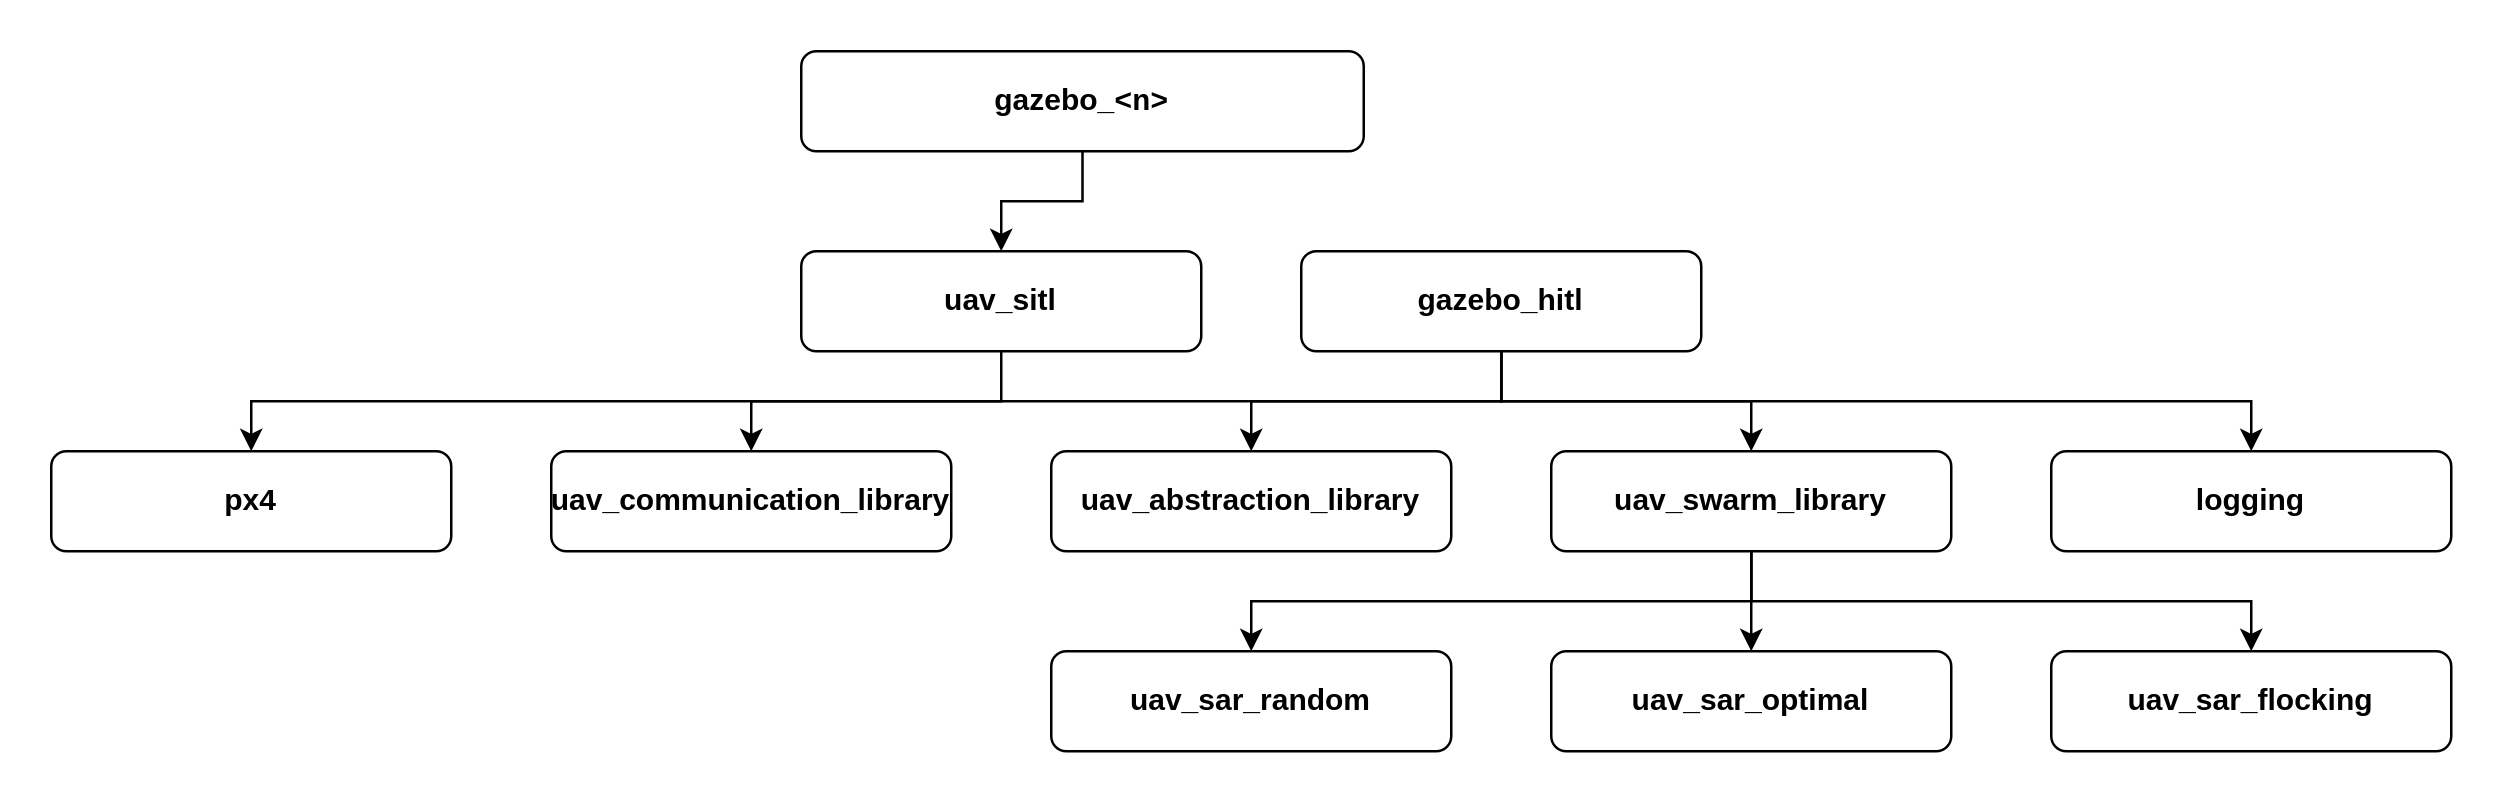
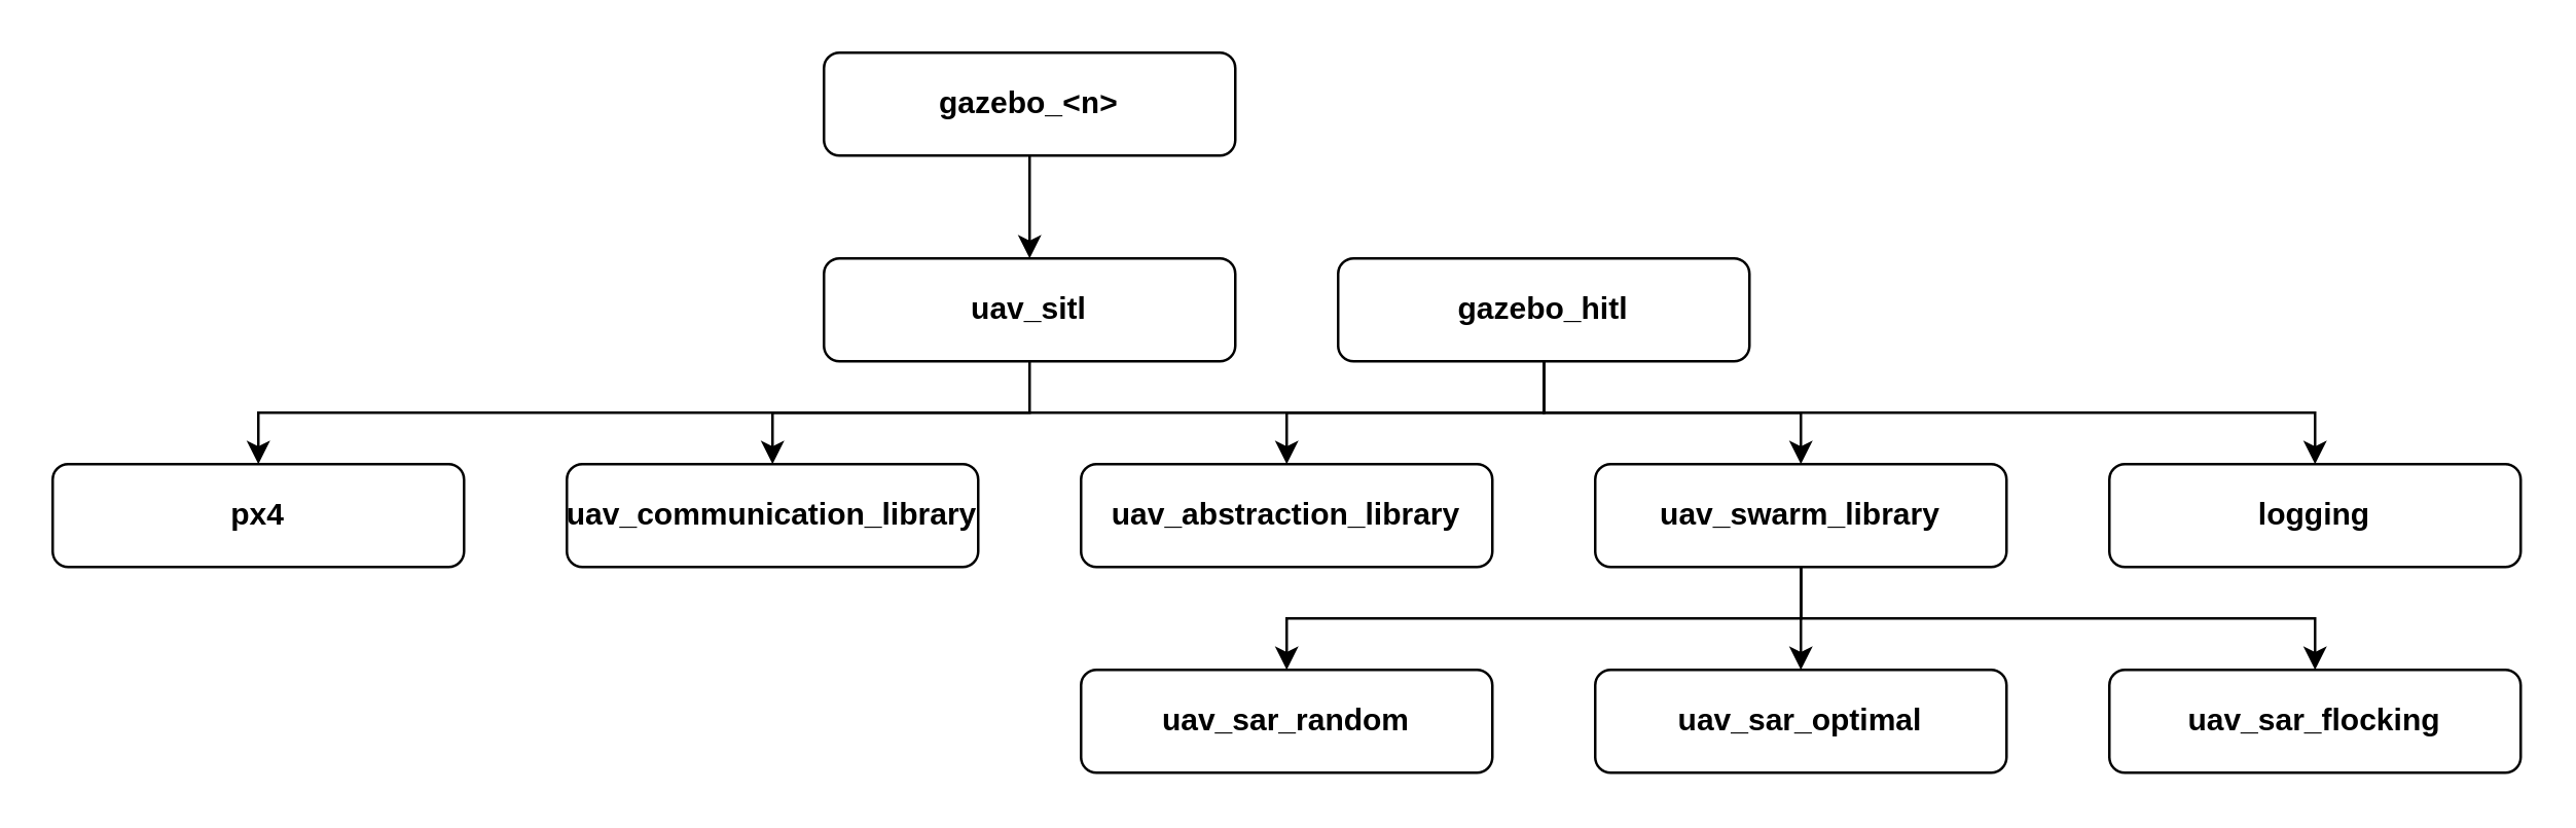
  <mxCell id="0" />
  <mxCell id="1" parent="0" />
  <mxCell id="2" value="" style="edgeStyle=orthogonalEdgeStyle;rounded=0;orthogonalLoop=1;jettySize=auto;html=1;fontStyle=1;fontSize=12;" edge="1" parent="1" source="3" target="5"><mxGeometry relative="1" as="geometry" /></mxCell>
- <mxCell id="3" value="&lt;div style=&quot;font-size: 12px;&quot;&gt;gazebo_&lt;font style=&quot;font-size: 12px;&quot; face=&quot;Courier New&quot;&gt;&amp;lt;n&amp;gt;&lt;/font&gt;&lt;br style=&quot;font-size: 12px;&quot;&gt;&lt;/div&gt;" style="rounded=1;whiteSpace=wrap;html=1;fontStyle=1;fontSize=12;" vertex="1" parent="1"><mxGeometry x="320" y="20" width="225" height="40" as="geometry" /></mxCell>
+ <mxCell id="3" value="&lt;div style=&quot;font-size: 12px;&quot;&gt;gazebo_&lt;font style=&quot;font-size: 12px;&quot; face=&quot;Courier New&quot;&gt;&amp;lt;n&amp;gt;&lt;/font&gt;&lt;br style=&quot;font-size: 12px;&quot;&gt;&lt;/div&gt;" style="rounded=1;whiteSpace=wrap;html=1;fontStyle=1;fontSize=12;" vertex="1" parent="1"><mxGeometry x="320" y="20" width="160" height="40" as="geometry" /></mxCell>
  <mxCell id="4" style="edgeStyle=orthogonalEdgeStyle;rounded=0;orthogonalLoop=1;jettySize=auto;html=1;exitX=0.5;exitY=1;exitDx=0;exitDy=0;entryX=0.5;entryY=0;entryDx=0;entryDy=0;fontStyle=1;fontSize=12;" edge="1" parent="1" source="5" target="6"><mxGeometry relative="1" as="geometry" /></mxCell>
  <mxCell id="5" value="uav_sitl" style="rounded=1;whiteSpace=wrap;html=1;fontStyle=1;fontSize=12;" vertex="1" parent="1"><mxGeometry x="320" y="100" width="160" height="40" as="geometry" /></mxCell>
  <mxCell id="6" value="px4" style="rounded=1;whiteSpace=wrap;html=1;fontStyle=1;fontSize=12;" vertex="1" parent="1"><mxGeometry x="20" y="180" width="160" height="40" as="geometry" /></mxCell>
  <mxCell id="7" value="uav_communication_library" style="rounded=1;whiteSpace=wrap;html=1;fontStyle=1;fontSize=12;" vertex="1" parent="1"><mxGeometry x="220" y="180" width="160" height="40" as="geometry" /></mxCell>
  <mxCell id="8" value="uav_abstraction_library" style="rounded=1;whiteSpace=wrap;html=1;fontStyle=1;fontSize=12;" vertex="1" parent="1"><mxGeometry x="420" y="180" width="160" height="40" as="geometry" /></mxCell>
  <mxCell id="9" value="" style="edgeStyle=orthogonalEdgeStyle;rounded=0;orthogonalLoop=1;jettySize=auto;html=1;fontStyle=1;fontSize=12;" edge="1" parent="1" source="12" target="13"><mxGeometry relative="1" as="geometry" /></mxCell>
  <mxCell id="10" style="edgeStyle=orthogonalEdgeStyle;rounded=0;orthogonalLoop=1;jettySize=auto;html=1;exitX=0.5;exitY=1;exitDx=0;exitDy=0;entryX=0.5;entryY=0;entryDx=0;entryDy=0;fontStyle=1;fontSize=12;" edge="1" parent="1" source="12" target="15"><mxGeometry relative="1" as="geometry" /></mxCell>
  <mxCell id="11" style="edgeStyle=orthogonalEdgeStyle;rounded=0;orthogonalLoop=1;jettySize=auto;html=1;exitX=0.5;exitY=1;exitDx=0;exitDy=0;entryX=0.5;entryY=0;entryDx=0;entryDy=0;fontStyle=1;fontSize=12;" edge="1" parent="1" source="12" target="14"><mxGeometry relative="1" as="geometry" /></mxCell>
  <mxCell id="12" value="uav_swarm_library" style="rounded=1;whiteSpace=wrap;html=1;fontStyle=1;fontSize=12;" vertex="1" parent="1"><mxGeometry x="620" y="180" width="160" height="40" as="geometry" /></mxCell>
  <mxCell id="13" value="uav_sar_optimal" style="rounded=1;whiteSpace=wrap;html=1;fontStyle=1;fontSize=12;" vertex="1" parent="1"><mxGeometry x="620" y="260" width="160" height="40" as="geometry" /></mxCell>
  <mxCell id="14" value="uav_sar_flocking" style="rounded=1;whiteSpace=wrap;html=1;fontStyle=1;fontSize=12;" vertex="1" parent="1"><mxGeometry x="820" y="260" width="160" height="40" as="geometry" /></mxCell>
  <mxCell id="15" value="uav_sar_random" style="rounded=1;whiteSpace=wrap;html=1;fontStyle=1;fontSize=12;" vertex="1" parent="1"><mxGeometry x="420" y="260" width="160" height="40" as="geometry" /></mxCell>
  <mxCell id="16" value="logging" style="rounded=1;whiteSpace=wrap;html=1;fontStyle=1;fontSize=12;" vertex="1" parent="1"><mxGeometry x="820" y="180" width="160" height="40" as="geometry" /></mxCell>
  <mxCell id="17" style="edgeStyle=orthogonalEdgeStyle;rounded=0;orthogonalLoop=1;jettySize=auto;html=1;exitX=0.5;exitY=1;exitDx=0;exitDy=0;entryX=0.5;entryY=0;entryDx=0;entryDy=0;fontStyle=1;fontSize=12;" edge="1" parent="1" source="21" target="16"><mxGeometry relative="1" as="geometry" /></mxCell>
  <mxCell id="18" style="edgeStyle=orthogonalEdgeStyle;rounded=0;orthogonalLoop=1;jettySize=auto;html=1;exitX=0.5;exitY=1;exitDx=0;exitDy=0;entryX=0.5;entryY=0;entryDx=0;entryDy=0;fontStyle=1;fontSize=12;" edge="1" parent="1" source="21" target="12"><mxGeometry relative="1" as="geometry" /></mxCell>
  <mxCell id="19" style="edgeStyle=orthogonalEdgeStyle;rounded=0;orthogonalLoop=1;jettySize=auto;html=1;exitX=0.5;exitY=1;exitDx=0;exitDy=0;entryX=0.5;entryY=0;entryDx=0;entryDy=0;fontStyle=1;fontSize=12;" edge="1" parent="1" source="21" target="8"><mxGeometry relative="1" as="geometry" /></mxCell>
  <mxCell id="20" style="edgeStyle=orthogonalEdgeStyle;rounded=0;orthogonalLoop=1;jettySize=auto;html=1;exitX=0.5;exitY=1;exitDx=0;exitDy=0;entryX=0.5;entryY=0;entryDx=0;entryDy=0;fontStyle=1;fontSize=12;" edge="1" parent="1" source="21" target="7"><mxGeometry relative="1" as="geometry" /></mxCell>
  <mxCell id="21" value="gazebo_hitl" style="rounded=1;whiteSpace=wrap;html=1;fontStyle=1;fontSize=12;" vertex="1" parent="1"><mxGeometry x="520" y="100" width="160" height="40" as="geometry" /></mxCell>
